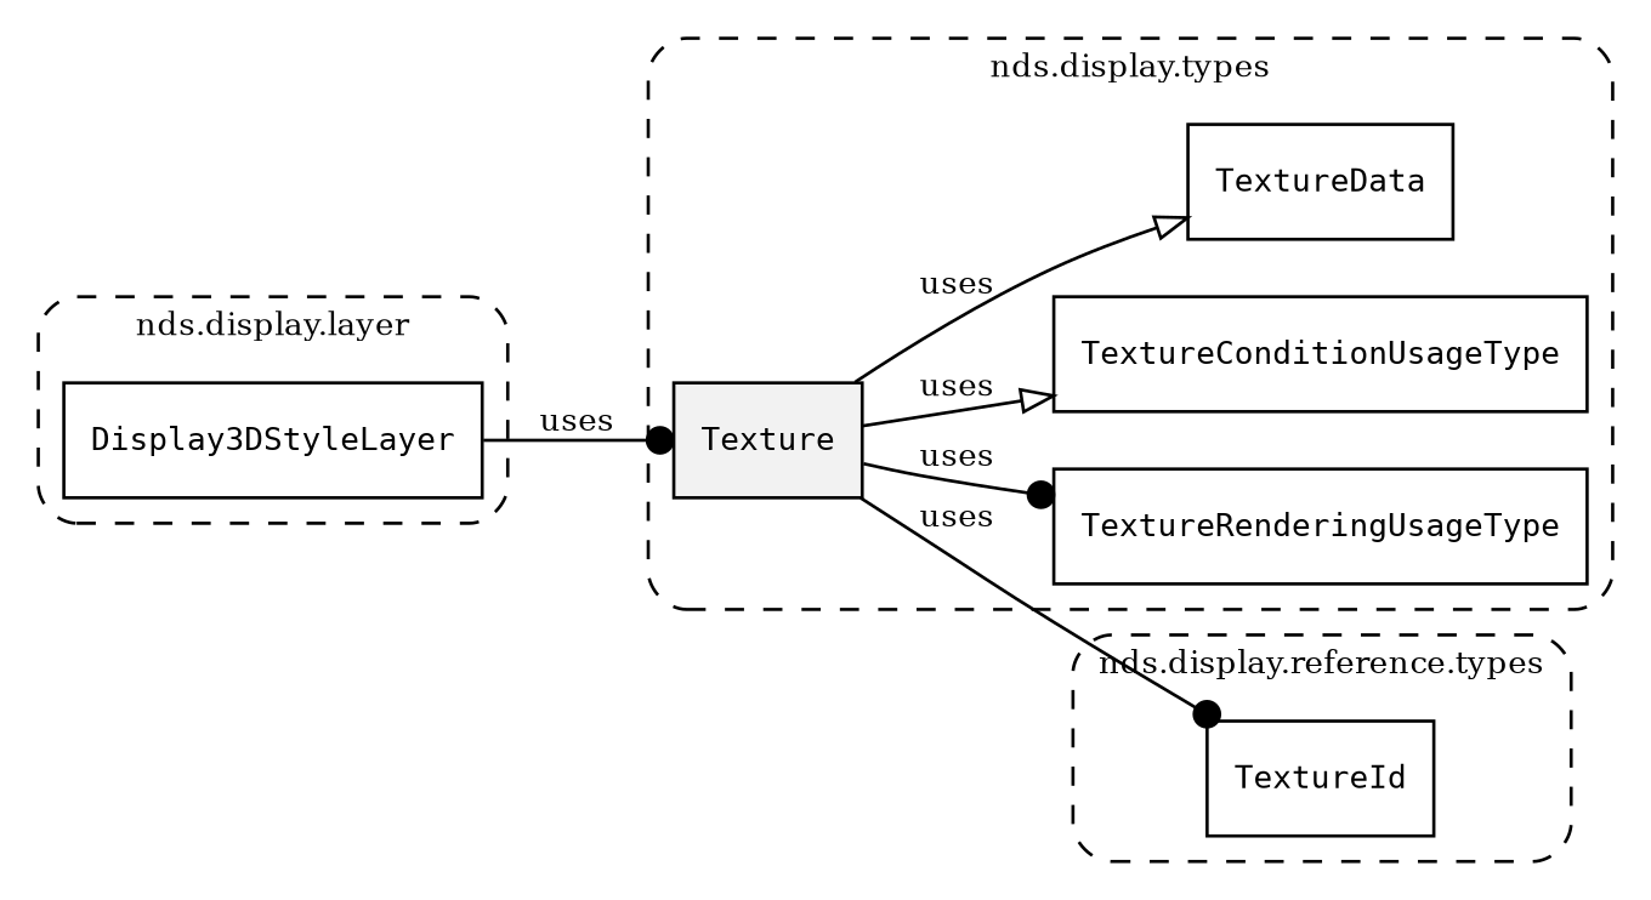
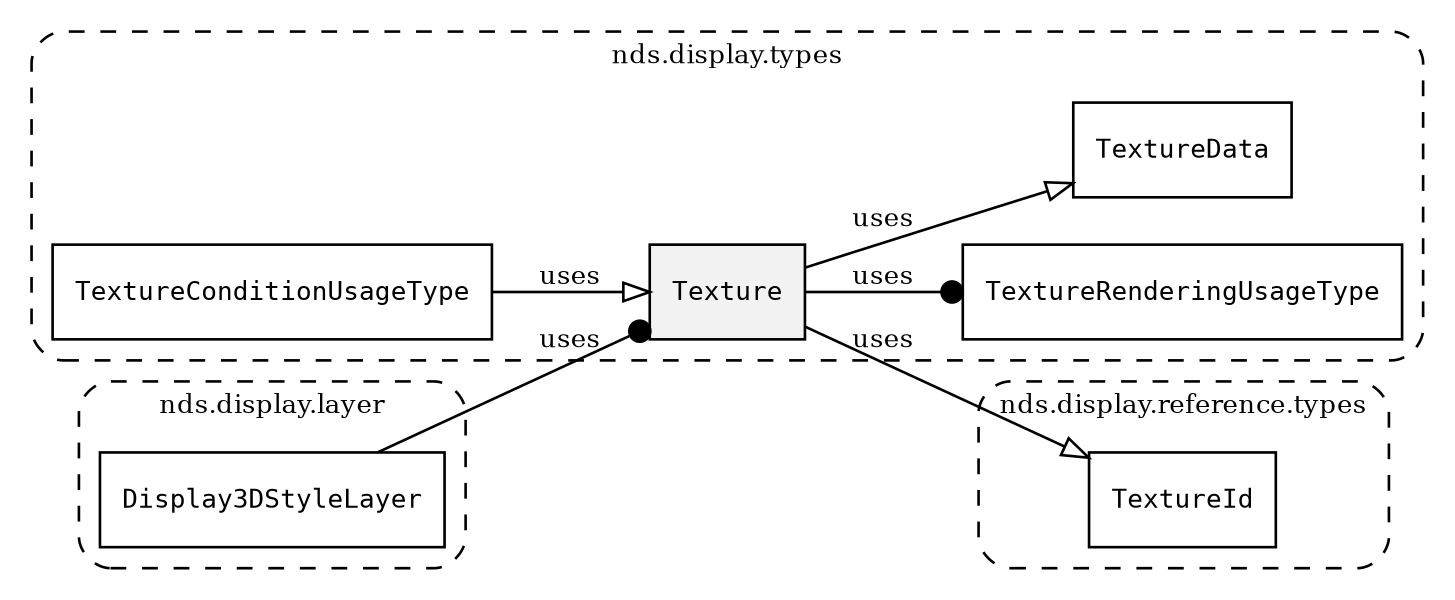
  digraph {
    fontsize=10
    rankdir=LR
    node [fontsize=10 shape=box]
    edge [arrowhead=dot fontsize=10]
    n1 [fillcolor="#0000000D" label=<<font face="monospace"><table align="center" border="0" cellspacing="0" cellpadding="0"><tr><td href="../../../content/packages/nds.display.types.html#Structure-Texture" title="Structure defined in nds.display.types">Texture</td></tr></table></font>> style=filled]
    n2 [label=<<font face="monospace"><table align="center" border="0" cellspacing="0" cellpadding="0"><tr><td href="../../../content/packages/nds.display.types.html#Enum-TextureRenderingUsageType" title="Enum defined in nds.display.types">TextureRenderingUsageType</td></tr></table></font>>]
    n3 [label=<<font face="monospace"><table align="center" border="0" cellspacing="0" cellpadding="0"><tr><td href="../../../content/packages/nds.display.types.html#Bitmask-TextureConditionUsageType" title="Bitmask defined in nds.display.types">TextureConditionUsageType</td></tr></table></font>>]
    n4 [label=<<font face="monospace"><table align="center" border="0" cellspacing="0" cellpadding="0"><tr><td href="../../../content/packages/nds.display.types.html#Structure-TextureData" title="Structure defined in nds.display.types">TextureData</td></tr></table></font>>]
    n5 [label=<<font face="monospace"><table align="center" border="0" cellspacing="0" cellpadding="0"><tr><td href="../../../content/packages/nds.display.reference.types.html#Subtype-TextureId" title="Subtype defined in nds.display.reference.types">TextureId</td></tr></table></font>>]
    n6 [label=<<font face="monospace"><table align="center" border="0" cellspacing="0" cellpadding="0"><tr><td href="../../../content/packages/nds.display.layer.html#Structure-Display3DStyleLayer" title="Structure defined in nds.display.layer">Display3DStyleLayer</td></tr></table></font>>]
    subgraph cluster_1 {
      label="nds.display.types"
      style="dashed, rounded"
      n1
      n2
      n3
      n4
    }
    subgraph cluster_2 {
      label="nds.display.reference.types"
      style="dashed, rounded"
      n5
    }
    subgraph cluster_3 {
      label="nds.display.layer"
      style="dashed, rounded"
      n6
    }
    n1 -> n2 [label=uses]
-   n1 -> n3 [arrowhead=onormal label=uses]
+   n3 -> n1 [arrowhead=onormal label=uses]
    n1 -> n4 [arrowhead=onormal label=uses]
-   n1 -> n5 [label=uses]
+   n1 -> n5 [arrowhead=onormal label=uses]
    n6 -> n1 [label=uses]
  }
